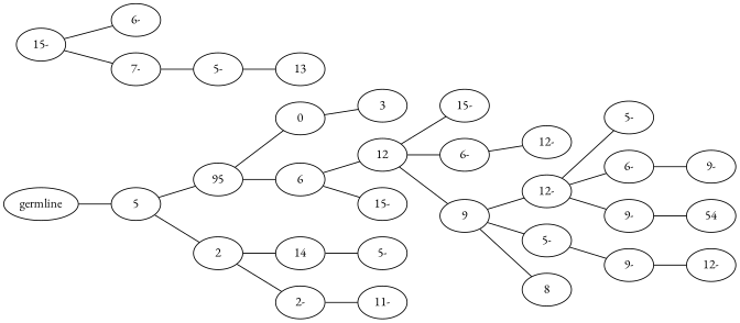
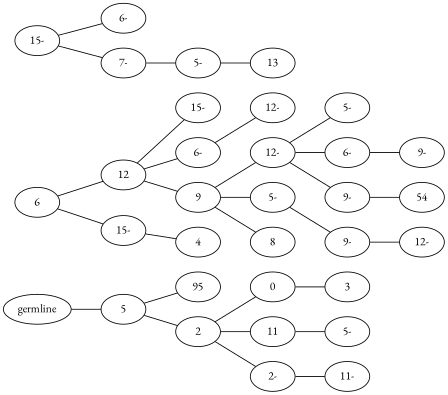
  graph {
    fontname="EB Garamond"
    rankdir=LR
    node [fontname="EB Garamond"]
    edge [fontname="EB Garamond"]
    n1 [label=germline]
    n2 [label=5]
    n3 [label=95]
    n4 [label=2]
    n5 [label=0]
    n6 [label=6]
-   n7 [label=14]
+   n7 [label=11]
    n8 [label="2-"]
    n9 [label=3]
    n10 [label=12]
    n11 [label="15-"]
    n12 [label="15-"]
    n13 [label="6-"]
    n14 [label=9]
+   n15 [label=4]
    n16 [label="12-"]
    n17 [label="12-"]
    n18 [label="5-"]
    n19 [label=8]
    n20 [label="5-"]
    n21 [label="6-"]
    n22 [label="9-"]
    n23 [label="9-"]
    n24 [label="9-"]
    n25 [label=54]
    n26 [label="12-"]
    n27 [label="15-"]
    n28 [label="6-"]
    n29 [label="7-"]
    n30 [label="5-"]
    n31 [label=13]
    n32 [label="5-"]
    n33 [label="11-"]
    n1 -- n2
    n2 -- n3
    n2 -- n4
-   n3 -- n5
-   n3 -- n6
+   n4 -- n5
    n4 -- n7
    n4 -- n8
    n5 -- n9
    n6 -- n10
    n6 -- n11
    n7 -- n32
    n8 -- n33
    n10 -- n12
    n10 -- n13
    n10 -- n14
+   n11 -- n15
    n13 -- n16
    n14 -- n17
    n14 -- n18
    n14 -- n19
    n17 -- n20
    n17 -- n21
    n17 -- n22
    n18 -- n23
    n21 -- n24
    n22 -- n25
    n23 -- n26
    n27 -- n28
    n27 -- n29
    n29 -- n30
    n30 -- n31
  }
